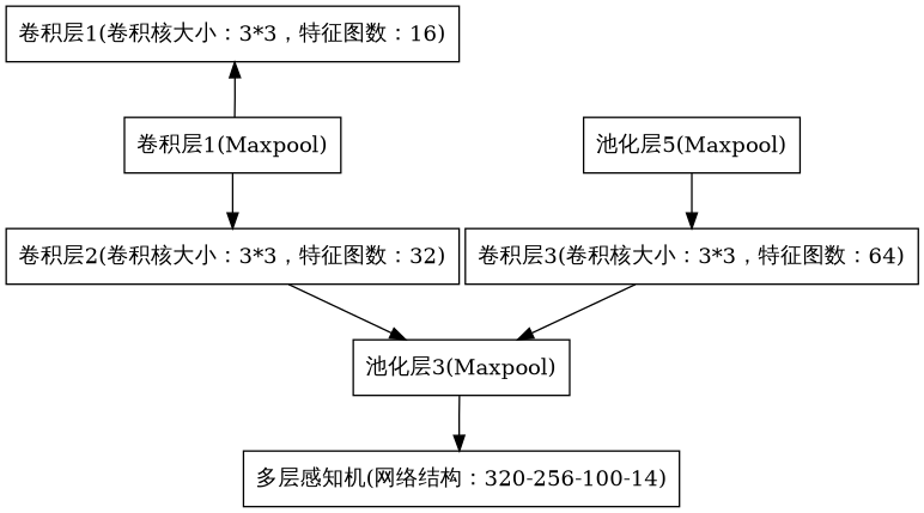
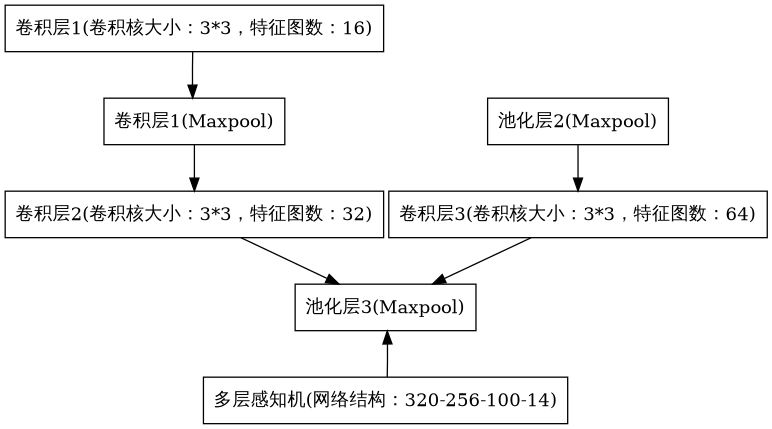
  digraph {
    compound=true
    nodesep=.05
    rankdir=TB
    splines=line
    node [shape=box style=solid]
    n1 [label="卷积层1(卷积核大小：3*3，特征图数：16)"]
    n2 [label="卷积层1(Maxpool)"]
    n3 [label="卷积层2(卷积核大小：3*3，特征图数：32)"]
    n4 [label="池化层3(Maxpool)"]
-   n5 [label="池化层5(Maxpool)"]
+   n5 [label="池化层2(Maxpool)"]
    n6 [label="卷积层3(卷积核大小：3*3，特征图数：64)"]
    n7 [label="多层感知机(网络结构：320-256-100-14)"]
-   n2 -> n1
+   n1 -> n2
    n2 -> n3
    n3 -> n4
-   n4 -> n7
+   n7 -> n4
    n5 -> n6
    n6 -> n4
  }
